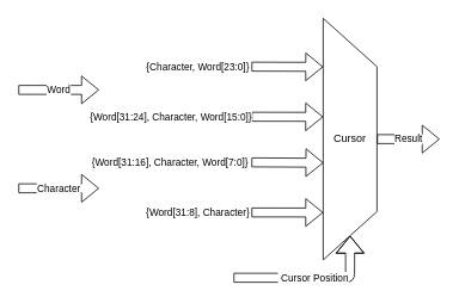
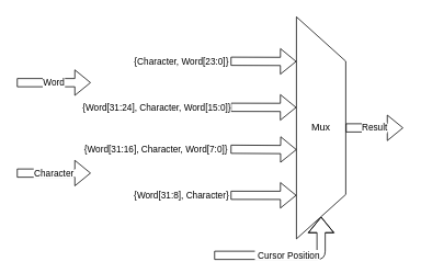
  <mxCell id="0" />
  <mxCell id="1" parent="0" />
  <mxCell id="2" value="Word" parent="1" style="shape=flexArrow;endArrow=classic;html=1;" edge="1"><mxGeometry as="geometry" width="50" height="50" relative="1"><mxPoint as="sourcePoint" x="20" y="100" /><mxPoint as="targetPoint" x="110" y="100" /></mxGeometry></mxCell>
  <mxCell id="3" value="&amp;nbsp;Cursor Position" parent="1" style="shape=flexArrow;endArrow=classic;html=1;entryX=1;entryY=0.5;entryDx=0;entryDy=0;" edge="1" target="5"><mxGeometry as="geometry" width="50" height="50" relative="1"><mxPoint as="sourcePoint" x="260" y="310" /><mxPoint as="targetPoint" x="160" y="270" /><Array as="points"><mxPoint x="390" y="310" /></Array></mxGeometry></mxCell>
  <mxCell id="4" value="Character" parent="1" style="shape=flexArrow;endArrow=classic;html=1;" edge="1"><mxGeometry as="geometry" width="50" height="50" relative="1"><mxPoint as="sourcePoint" x="20" y="210" /><mxPoint as="targetPoint" x="110" y="210" /></mxGeometry></mxCell>
- <mxCell id="5" value="Cursor" parent="1" style="shape=trapezoid;perimeter=trapezoidPerimeter;whiteSpace=wrap;html=1;direction=south;" vertex="1"><mxGeometry as="geometry" width="60" height="270" x="360" y="20" /></mxCell>
+ <mxCell id="5" value="Mux" parent="1" style="shape=trapezoid;perimeter=trapezoidPerimeter;whiteSpace=wrap;html=1;direction=south;" vertex="1"><mxGeometry as="geometry" width="60" height="270" x="360" y="20" /></mxCell>
  <mxCell id="6" value="Result" parent="1" style="shape=flexArrow;endArrow=classic;html=1;exitX=0.5;exitY=0;exitDx=0;exitDy=0;" edge="1" source="5"><mxGeometry as="geometry" width="50" height="50" relative="1"><mxPoint as="sourcePoint" x="480" y="190" /><mxPoint as="targetPoint" x="490" y="155" /></mxGeometry></mxCell>
  <mxCell id="7" value="{Character, Word[23:0]}" parent="1" style="shape=flexArrow;endArrow=classic;html=1;entryX=0.201;entryY=0.999;entryDx=0;entryDy=0;entryPerimeter=0;" edge="1" target="5"><mxGeometry as="geometry" width="50" height="50" x="-1" y="-60" relative="1"><mxPoint as="sourcePoint" x="280" y="74" /><mxPoint as="targetPoint" x="300" y="100" /><mxPoint as="offset" x="-60" y="-60" /></mxGeometry></mxCell>
  <mxCell id="8" value="{Word[31:24], Character, Word[15:0]}" parent="1" style="shape=flexArrow;endArrow=classic;html=1;entryX=0.408;entryY=1;entryDx=0;entryDy=0;entryPerimeter=0;" edge="1" target="5"><mxGeometry as="geometry" width="50" height="50" x="-1" y="-90" relative="1"><mxPoint as="sourcePoint" x="280" y="130" /><mxPoint as="targetPoint" x="320.048" y="130.143" /><mxPoint as="offset" x="-90" y="-90" /></mxGeometry></mxCell>
  <mxCell id="9" value="{&lt;span&gt;Word[31:16], Character, Word[7:0]&lt;/span&gt;}" parent="1" style="shape=flexArrow;endArrow=classic;html=1;entryX=0.598;entryY=0.995;entryDx=0;entryDy=0;entryPerimeter=0;" edge="1" target="5"><mxGeometry as="geometry" width="50" height="50" x="-1" y="-90" relative="1"><mxPoint as="sourcePoint" x="280" y="181" /><mxPoint as="targetPoint" x="380.048" y="94.143" /><mxPoint as="offset" x="-90" y="-90" /></mxGeometry></mxCell>
  <mxCell id="10" value="{&lt;span&gt;Word[31:8], Character&lt;/span&gt;}" parent="1" style="shape=flexArrow;endArrow=classic;html=1;entryX=0.804;entryY=0.999;entryDx=0;entryDy=0;entryPerimeter=0;" edge="1" target="5"><mxGeometry as="geometry" width="50" height="50" x="-1" y="-60" relative="1"><mxPoint as="sourcePoint" x="280" y="237" /><mxPoint as="targetPoint" x="390.048" y="104.143" /><mxPoint as="offset" x="-60" y="-60" /></mxGeometry></mxCell>
